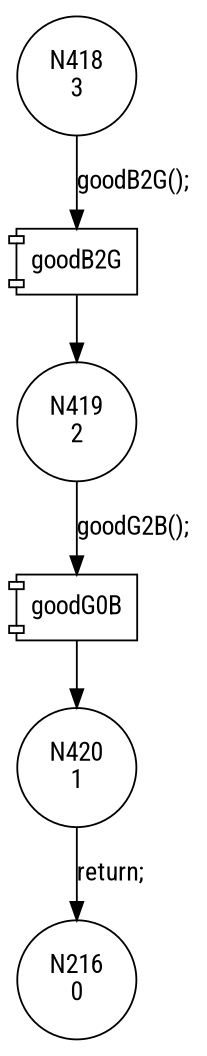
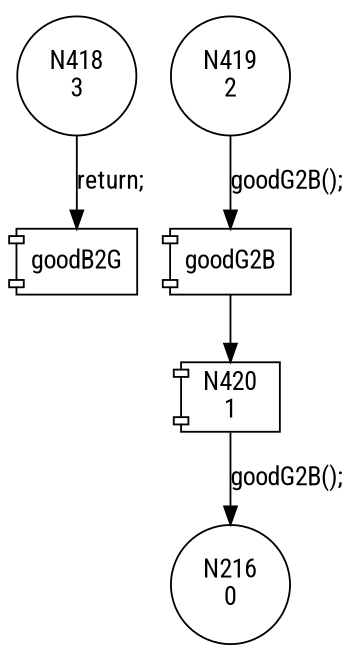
  digraph {
    fontname="Roboto Condensed"
    node [fontname="Roboto Condensed" shape=circle]
    edge [fontname="Roboto Condensed"]
    n1 [label="N418\n3"]
    n2 [label=goodB2G shape=component]
    n3 [label="N419\n2"]
-   n4 [label=goodG0B shape=component]
-   n5 [label="N420\n1"]
+   n4 [label=goodG2B shape=component]
+   n5 [label="N420\n1" shape=component]
    n6 [label="N216\n0"]
-   n1 -> n2 [label="goodB2G();"]
-   n2 -> n3
+   n1 -> n2 [label="return;"]
    n3 -> n4 [label="goodG2B();"]
    n4 -> n5
-   n5 -> n6 [label="return;"]
+   n5 -> n6 [label="goodG2B();"]
  }
